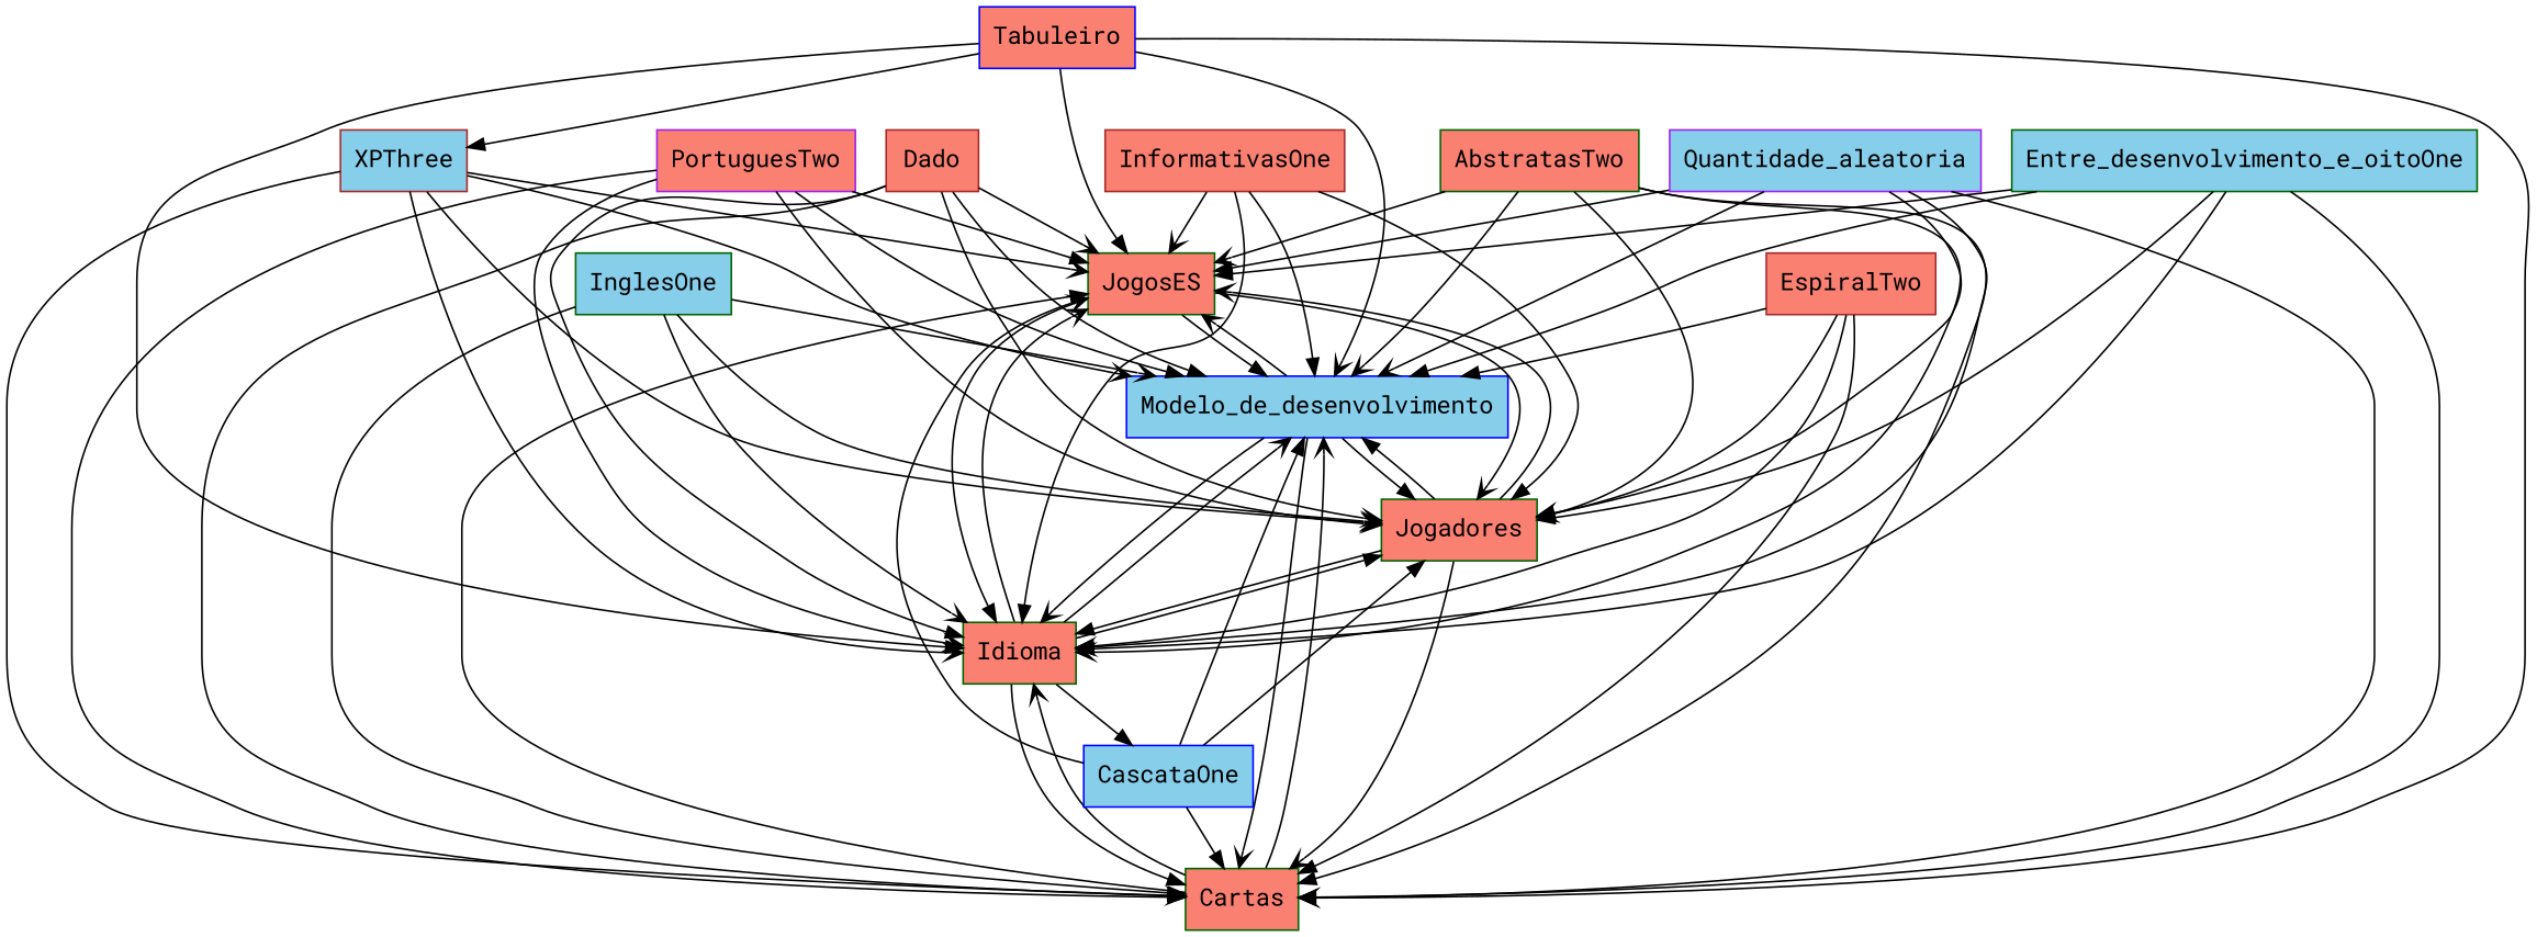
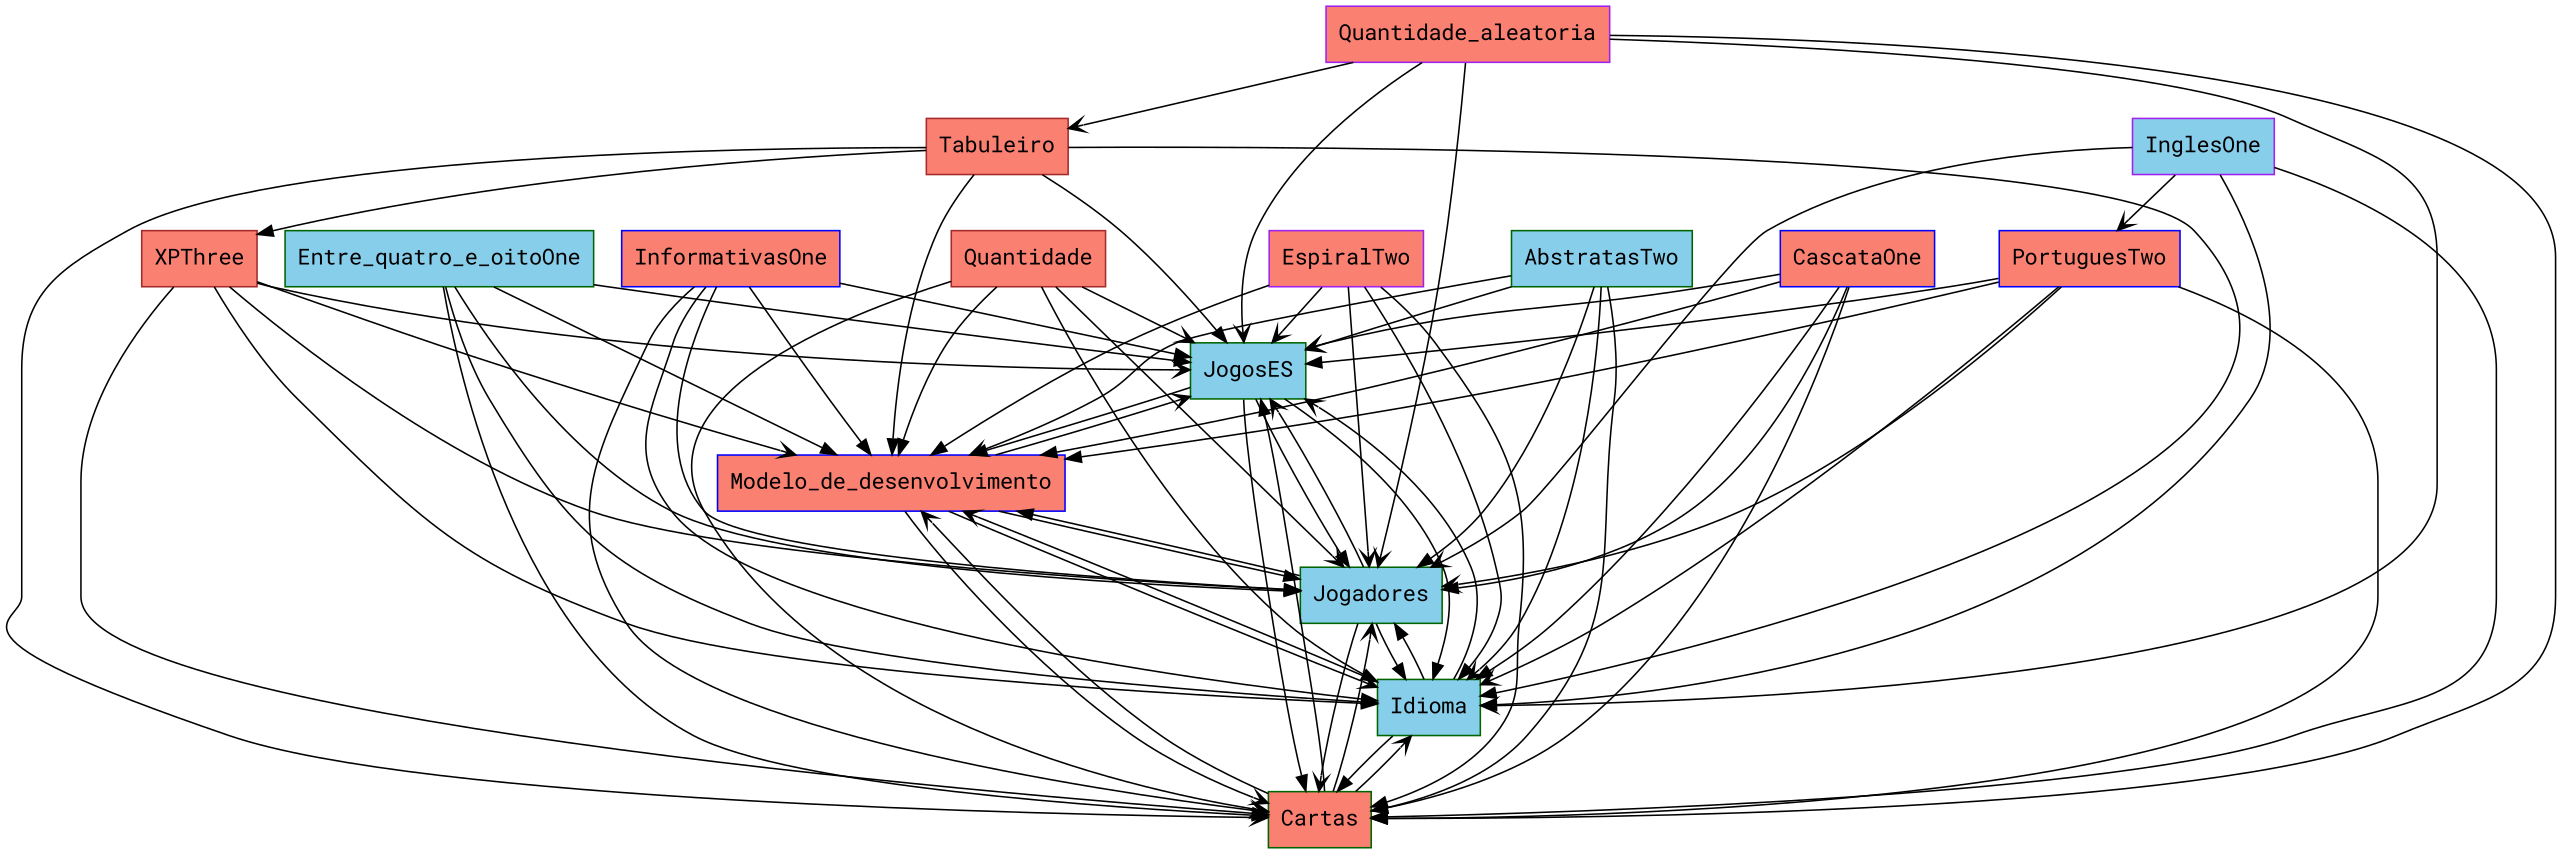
  digraph {
    fontname="Roboto Mono"
    rankdir=TB
    node [color=darkgreen fillcolor=salmon fontname="Roboto Mono" shape=box style=filled]
    edge [arrowhead=normal fontname="Roboto Mono"]
-   n1 [color=brown label=InformativasOne]
-   n2 [label=JogosES]
-   n3 [color=blue fillcolor=skyblue label=Modelo_de_desenvolvimento]
+   n1 [color=blue label=InformativasOne]
+   n2 [fillcolor=skyblue label=JogosES]
+   n3 [color=blue label=Modelo_de_desenvolvimento]
    n4 [label=Cartas]
-   n5 [label=Idioma]
-   n6 [label=Jogadores]
-   n7 [color=blue label=Tabuleiro]
-   n8 [color=brown fillcolor=skyblue label=XPThree]
-   n9 [color=purple label=PortuguesTwo]
-   n10 [fillcolor=skyblue label=InglesOne]
-   n11 [color=brown label=Dado]
-   n12 [fillcolor=skyblue label=Entre_desenvolvimento_e_oitoOne]
-   n13 [color=purple fillcolor=skyblue label=Quantidade_aleatoria]
-   n14 [color=brown label=EspiralTwo]
-   n15 [label=AbstratasTwo]
-   n16 [color=blue fillcolor=skyblue label=CascataOne]
-   n1 -> n2 [arrowhead=vee]
+   n5 [fillcolor=skyblue label=Idioma]
+   n6 [fillcolor=skyblue label=Jogadores]
+   n7 [color=brown label=Tabuleiro]
+   n8 [color=brown label=XPThree]
+   n9 [color=blue label=PortuguesTwo]
+   n10 [color=purple fillcolor=skyblue label=InglesOne]
+   n11 [color=brown label=Quantidade]
+   n12 [fillcolor=skyblue label=Entre_quatro_e_oitoOne]
+   n13 [color=purple label=Quantidade_aleatoria]
+   n14 [color=purple label=EspiralTwo]
+   n15 [fillcolor=skyblue label=AbstratasTwo]
+   n16 [color=blue label=CascataOne]
+   n1 -> n2
    n1 -> n3
+   n1 -> n4 [arrowhead=vee]
    n1 -> n5
    n1 -> n6
    n2 -> n3
+   n2 -> n4
    n2 -> n5
-   n2 -> n6 [arrowhead=vee]
+   n2 -> n6
    n3 -> n2 [arrowhead=vee]
    n3 -> n4 [arrowhead=vee]
    n3 -> n5 [arrowhead=vee]
    n3 -> n6
    n4 -> n2
    n4 -> n3 [arrowhead=vee]
    n4 -> n5 [arrowhead=vee]
+   n4 -> n6 [arrowhead=vee]
    n5 -> n2 [arrowhead=vee]
    n5 -> n3 [arrowhead=vee]
    n5 -> n4
    n5 -> n6
    n6 -> n2 [arrowhead=vee]
    n6 -> n3
    n6 -> n4 [arrowhead=vee]
    n6 -> n5
    n7 -> n2
-   n7 -> n3 [arrowhead=vee]
+   n7 -> n3
    n7 -> n4 [arrowhead=vee]
    n7 -> n5
    n7 -> n8
    n8 -> n2 [arrowhead=vee]
    n8 -> n3 [arrowhead=vee]
    n8 -> n4
-   n8 -> n5 [arrowhead=vee]
-   n8 -> n6 [arrowhead=vee]
+   n8 -> n5
+   n8 -> n6
    n9 -> n2
    n9 -> n3
    n9 -> n4
    n9 -> n5 [arrowhead=vee]
    n9 -> n6 [arrowhead=vee]
-   n10 -> n3 [arrowhead=vee]
+   n10 -> n9 [arrowhead=vee]
    n10 -> n4
-   n10 -> n5 [arrowhead=vee]
+   n10 -> n5
    n10 -> n6 [arrowhead=vee]
    n11 -> n2 [arrowhead=vee]
    n11 -> n3
    n11 -> n4 [arrowhead=vee]
    n11 -> n5
    n11 -> n6 [arrowhead=vee]
    n12 -> n2
    n12 -> n3
    n12 -> n4
    n12 -> n5
    n12 -> n6
-   n13 -> n2
-   n13 -> n3 [arrowhead=vee]
-   n13 -> n4 [arrowhead=vee]
+   n13 -> n2 [arrowhead=vee]
+   n13 -> n7 [arrowhead=vee]
+   n13 -> n4
    n13 -> n5 [arrowhead=vee]
    n13 -> n6 [arrowhead=vee]
+   n14 -> n2 [arrowhead=vee]
    n14 -> n3
    n14 -> n4
    n14 -> n5
    n14 -> n6 [arrowhead=vee]
    n15 -> n2 [arrowhead=vee]
    n15 -> n3 [arrowhead=vee]
    n15 -> n4
    n15 -> n5 [arrowhead=vee]
    n15 -> n6
    n16 -> n2 [arrowhead=vee]
    n16 -> n3
    n16 -> n4
-   n5 -> n16
+   n16 -> n5
    n16 -> n6
  }
